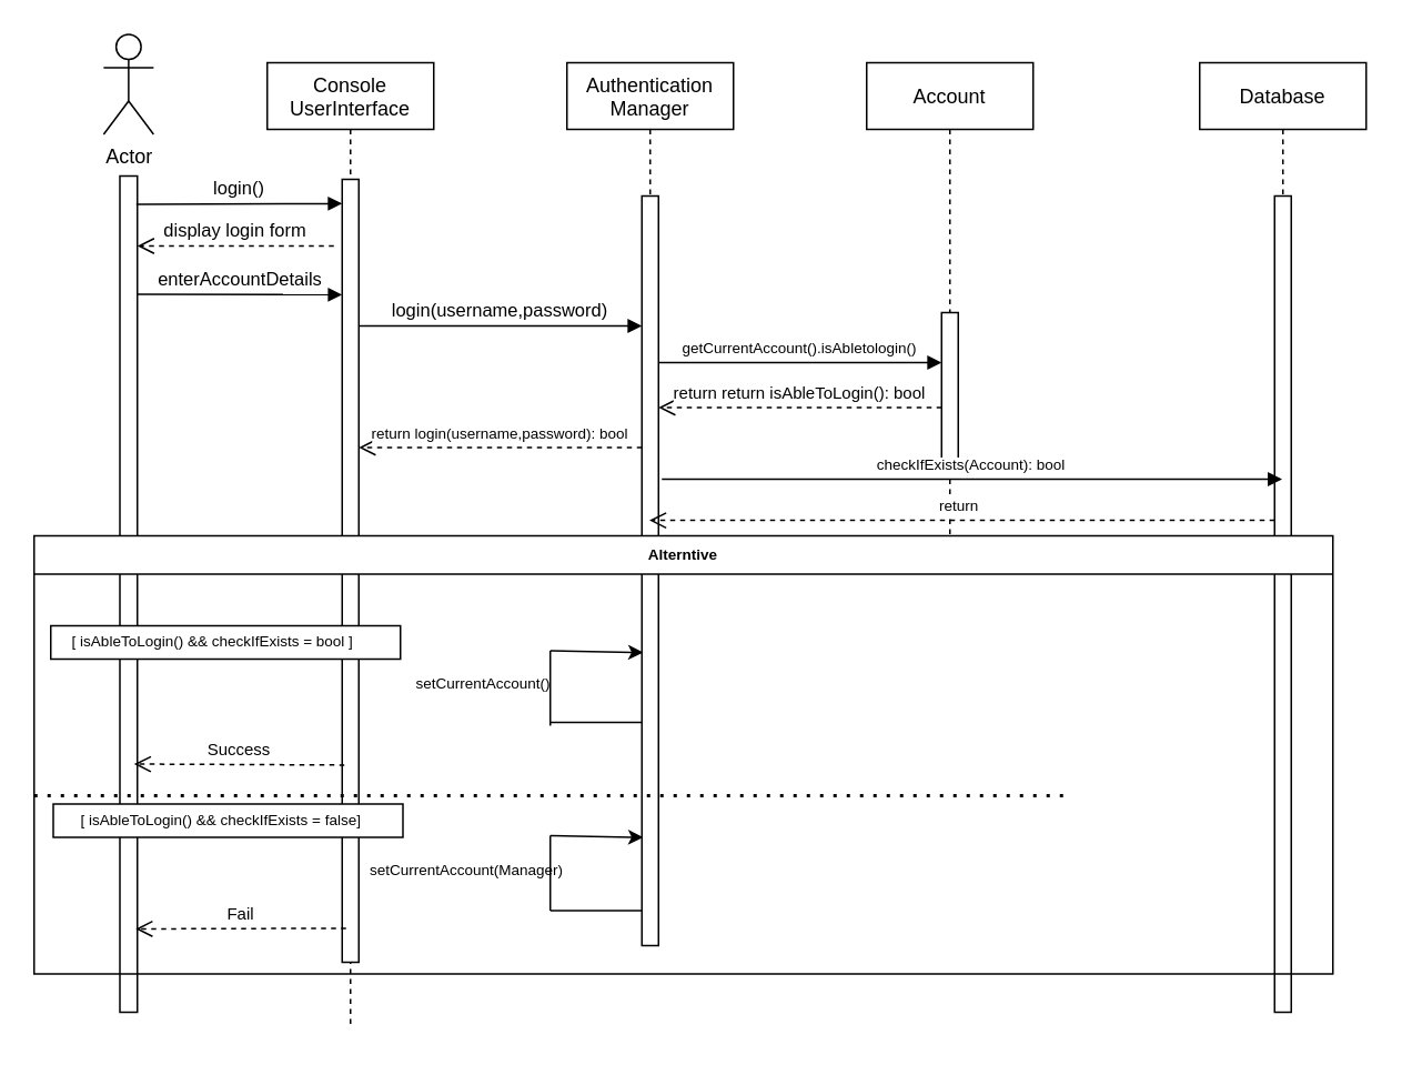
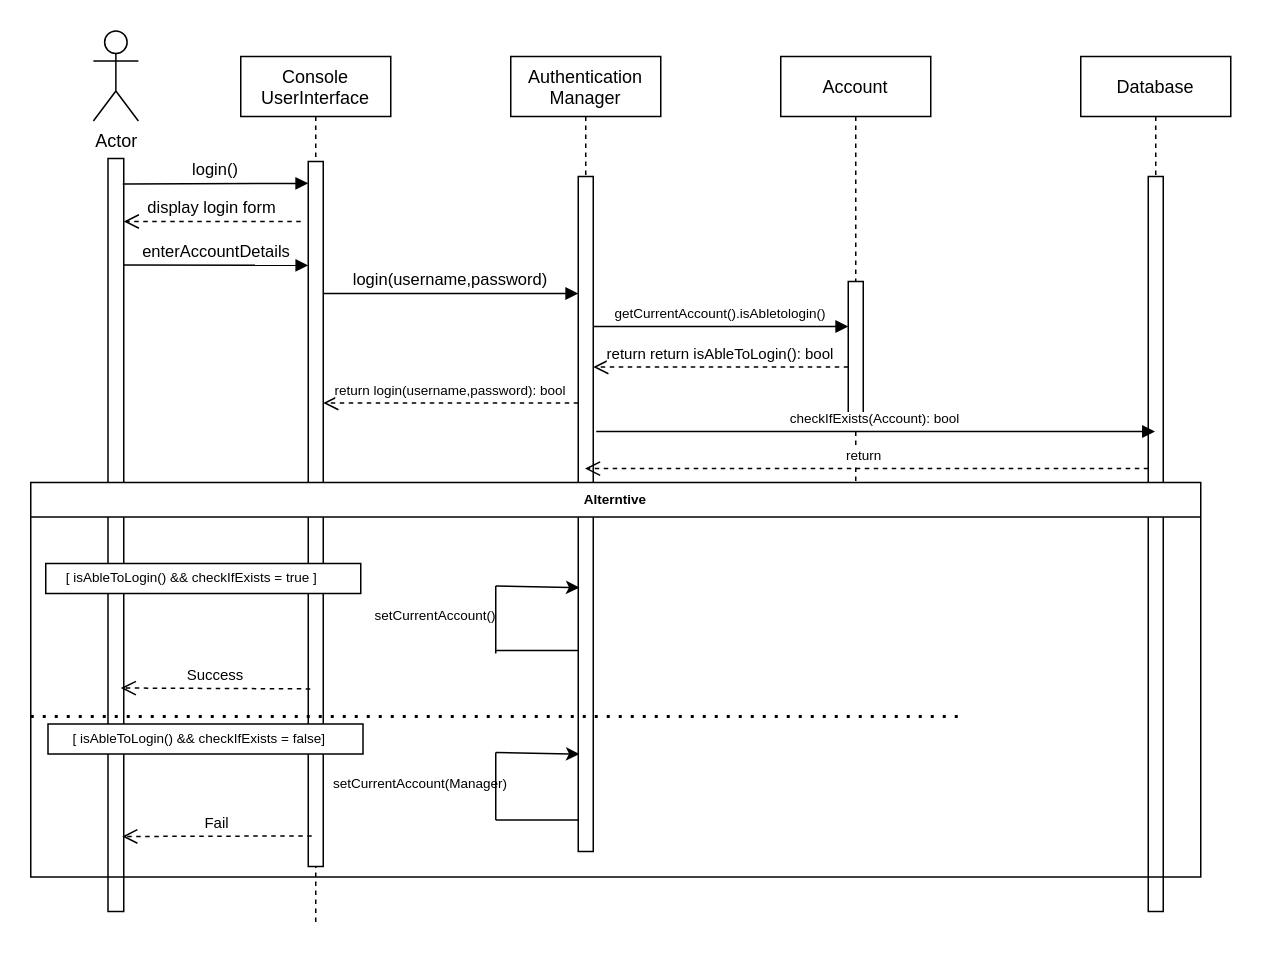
  <mxCell id="0" />
  <mxCell id="1" parent="0" />
  <mxCell id="2" value="" style="whiteSpace=wrap;html=1;verticalAlign=top;" vertex="1" parent="1"><mxGeometry x="71.5" y="105" width="10.5" height="502" as="geometry" /></mxCell>
  <mxCell id="3" value="Console&#10;UserInterface" style="shape=umlLifeline;perimeter=lifelinePerimeter;container=1;collapsible=0;recursiveResize=0;rounded=0;shadow=0;strokeWidth=1;" parent="1" vertex="1"><mxGeometry x="160" y="37" width="100" height="580" as="geometry" /></mxCell>
  <mxCell id="4" value="" style="points=[];perimeter=orthogonalPerimeter;rounded=0;shadow=0;strokeWidth=1;" parent="3" vertex="1"><mxGeometry x="45" y="70" width="10" height="470" as="geometry" /></mxCell>
  <mxCell id="5" value="display login form" style="verticalAlign=bottom;endArrow=open;dashed=1;endSize=8;shadow=0;strokeWidth=1;" edge="1" parent="3"><mxGeometry relative="1" as="geometry"><mxPoint x="-78.0" y="110.0" as="targetPoint" /><mxPoint x="40" y="110" as="sourcePoint" /></mxGeometry></mxCell>
  <mxCell id="6" value="Authentication&#10;Manager" style="shape=umlLifeline;perimeter=lifelinePerimeter;container=1;collapsible=0;recursiveResize=0;rounded=0;shadow=0;strokeWidth=1;" parent="1" vertex="1"><mxGeometry x="340" y="37" width="100" height="530" as="geometry" /></mxCell>
  <mxCell id="7" value="" style="points=[];perimeter=orthogonalPerimeter;rounded=0;shadow=0;strokeWidth=1;" parent="6" vertex="1"><mxGeometry x="45" y="80" width="10" height="450" as="geometry" /></mxCell>
  <mxCell id="8" value="return login(username,password): bool" style="verticalAlign=bottom;endArrow=open;dashed=1;endSize=8;exitX=0;exitY=0.95;shadow=0;strokeWidth=1;fontSize=9;" parent="1" edge="1"><mxGeometry relative="1" as="geometry"><mxPoint x="215" y="268" as="targetPoint" /><mxPoint x="385" y="268" as="sourcePoint" /></mxGeometry></mxCell>
  <mxCell id="9" value="login(username,password)" style="verticalAlign=bottom;endArrow=block;entryX=0;entryY=0;shadow=0;strokeWidth=1;" parent="1" edge="1"><mxGeometry relative="1" as="geometry"><mxPoint x="215" y="195" as="sourcePoint" /><mxPoint x="385" y="195" as="targetPoint" /></mxGeometry></mxCell>
  <mxCell id="10" value="Actor" style="shape=umlActor;verticalLabelPosition=bottom;verticalAlign=top;html=1;outlineConnect=0;" vertex="1" parent="1"><mxGeometry x="61.75" y="20" width="30" height="60" as="geometry" /></mxCell>
  <mxCell id="11" value="login()" style="verticalAlign=bottom;endArrow=block;shadow=0;strokeWidth=1;entryX=0;entryY=0.031;entryDx=0;entryDy=0;entryPerimeter=0;exitX=0.937;exitY=0.034;exitDx=0;exitDy=0;exitPerimeter=0;" edge="1" parent="1" source="2" target="4"><mxGeometry relative="1" as="geometry"><mxPoint x="82" y="114" as="sourcePoint" /><mxPoint x="205.05" y="116.96" as="targetPoint" /></mxGeometry></mxCell>
  <mxCell id="12" value="enterAccountDetails" style="verticalAlign=bottom;endArrow=block;shadow=0;strokeWidth=1;entryX=0.005;entryY=0.054;entryDx=0;entryDy=0;entryPerimeter=0;" edge="1" parent="1"><mxGeometry relative="1" as="geometry"><mxPoint x="82" y="176" as="sourcePoint" /><mxPoint x="205.05" y="176.26" as="targetPoint" /></mxGeometry></mxCell>
  <mxCell id="13" value="Account" style="shape=umlLifeline;perimeter=lifelinePerimeter;container=1;collapsible=0;recursiveResize=0;rounded=0;shadow=0;strokeWidth=1;" vertex="1" parent="1"><mxGeometry x="520" y="37" width="100" height="300" as="geometry" /></mxCell>
  <mxCell id="14" value="" style="points=[];perimeter=orthogonalPerimeter;rounded=0;shadow=0;strokeWidth=1;" vertex="1" parent="13"><mxGeometry x="45" y="150" width="10" height="90" as="geometry" /></mxCell>
  <mxCell id="15" value="getCurrentAccount().isAbletologin()" style="verticalAlign=bottom;endArrow=block;entryX=0;entryY=0;shadow=0;strokeWidth=1;fontSize=9;" edge="1" parent="13"><mxGeometry relative="1" as="geometry"><mxPoint x="-125" y="180.0" as="sourcePoint" /><mxPoint x="45" y="180.0" as="targetPoint" /></mxGeometry></mxCell>
  <mxCell id="16" value="return return isAbleToLogin(): bool" style="verticalAlign=bottom;endArrow=open;dashed=1;endSize=8;exitX=0;exitY=0.95;shadow=0;strokeWidth=1;fontSize=10;" edge="1" parent="1"><mxGeometry relative="1" as="geometry"><mxPoint x="395" y="244" as="targetPoint" /><mxPoint x="565" y="244" as="sourcePoint" /></mxGeometry></mxCell>
  <mxCell id="17" value="" style="endArrow=none;html=1;rounded=0;fontSize=9;" edge="1" parent="1"><mxGeometry width="50" height="50" relative="1" as="geometry"><mxPoint x="330" y="390" as="sourcePoint" /><mxPoint x="330" y="435" as="targetPoint" /></mxGeometry></mxCell>
  <mxCell id="18" value="" style="endArrow=classic;html=1;rounded=0;fontSize=9;entryX=0.08;entryY=0.469;entryDx=0;entryDy=0;entryPerimeter=0;" edge="1" parent="1"><mxGeometry width="50" height="50" relative="1" as="geometry"><mxPoint x="330" y="390" as="sourcePoint" /><mxPoint x="385.8" y="391.05" as="targetPoint" /></mxGeometry></mxCell>
  <mxCell id="19" value="" style="endArrow=none;html=1;rounded=0;fontSize=9;" edge="1" parent="1"><mxGeometry width="50" height="50" relative="1" as="geometry"><mxPoint x="330" y="546" as="sourcePoint" /><mxPoint x="385" y="546" as="targetPoint" /></mxGeometry></mxCell>
  <mxCell id="20" value="" style="endArrow=none;html=1;rounded=0;fontSize=9;" edge="1" parent="1"><mxGeometry width="50" height="50" relative="1" as="geometry"><mxPoint x="330" y="501" as="sourcePoint" /><mxPoint x="330" y="546" as="targetPoint" /></mxGeometry></mxCell>
  <mxCell id="21" value="" style="endArrow=classic;html=1;rounded=0;fontSize=9;entryX=0.08;entryY=0.469;entryDx=0;entryDy=0;entryPerimeter=0;" edge="1" parent="1"><mxGeometry width="50" height="50" relative="1" as="geometry"><mxPoint x="330" y="501" as="sourcePoint" /><mxPoint x="385.8" y="502.05" as="targetPoint" /></mxGeometry></mxCell>
  <mxCell id="22" value="Fail" style="verticalAlign=bottom;endArrow=open;dashed=1;endSize=8;shadow=0;strokeWidth=1;fontSize=10;exitX=0.133;exitY=0.724;exitDx=0;exitDy=0;exitPerimeter=0;" edge="1" parent="1"><mxGeometry relative="1" as="geometry"><mxPoint x="81" y="557" as="targetPoint" /><mxPoint x="207.33" y="556.6" as="sourcePoint" /></mxGeometry></mxCell>
  <mxCell id="23" value="Database" style="shape=umlLifeline;perimeter=lifelinePerimeter;container=1;collapsible=0;recursiveResize=0;rounded=0;shadow=0;strokeWidth=1;" vertex="1" parent="1"><mxGeometry x="720" y="37" width="100" height="570" as="geometry" /></mxCell>
  <mxCell id="24" value="" style="points=[];perimeter=orthogonalPerimeter;rounded=0;shadow=0;strokeWidth=1;" vertex="1" parent="23"><mxGeometry x="45" y="80" width="10" height="490" as="geometry" /></mxCell>
  <mxCell id="25" value="return " style="verticalAlign=bottom;endArrow=open;dashed=1;endSize=8;exitX=0;exitY=0.95;shadow=0;strokeWidth=1;fontSize=9;" edge="1" parent="23" target="6"><mxGeometry relative="1" as="geometry"><mxPoint x="-125" y="274.71" as="targetPoint" /><mxPoint x="45" y="274.71" as="sourcePoint" /></mxGeometry></mxCell>
  <mxCell id="26" value="checkIfExists(Account): bool" style="verticalAlign=bottom;endArrow=block;shadow=0;strokeWidth=1;fontSize=9;" edge="1" parent="1" target="23"><mxGeometry relative="1" as="geometry"><mxPoint x="397" y="287" as="sourcePoint" /><mxPoint x="567" y="287" as="targetPoint" /></mxGeometry></mxCell>
  <mxCell id="27" value="Alterntive" style="swimlane;fontSize=9;" vertex="1" parent="1"><mxGeometry x="20" y="321" width="780" height="263" as="geometry" /></mxCell>
  <mxCell id="28" value="&lt;span style=&quot;color: rgba(0 , 0 , 0 , 0) ; font-family: monospace ; font-size: 0px&quot;&gt;%3CmxGraphModel%3E%3Croot%3E%3CmxCell%20id%3D%220%22%2F%3E%3CmxCell%20id%3D%221%22%20parent%3D%220%22%2F%3E%3CmxCell%20id%3D%222%22%20value%3D%22%5B%20isAbleToLogin()%20%3D%20true%20%5D%22%20style%3D%22text%3Bhtml%3D1%3BstrokeColor%3Dnone%3BfillColor%3Dnone%3Balign%3Dcenter%3BverticalAlign%3Dmiddle%3BwhiteSpace%3Dwrap%3Brounded%3D0%3BfontSize%3D9%3B%22%20vertex%3D%221%22%20parent%3D%221%22%3E%3CmxGeometry%20x%3D%22-20%22%20y%3D%22380%22%20width%3D%22130%22%20height%3D%2230%22%20as%3D%22geometry%22%2F%3E%3C%2FmxCell%3E%3C%2Froot%3E%3C%2FmxGraphModel%3E&lt;/span&gt;&lt;span style=&quot;color: rgba(0 , 0 , 0 , 0) ; font-family: monospace ; font-size: 0px&quot;&gt;%3CmxGraphModel%3E%3Croot%3E%3CmxCell%20id%3D%220%22%2F%3E%3CmxCell%20id%3D%221%22%20parent%3D%220%22%2F%3E%3CmxCell%20id%3D%222%22%20value%3D%22%5B%20isAbleToLogin()%20%3D%20true%20%5D%22%20style%3D%22text%3Bhtml%3D1%3BstrokeColor%3Dnone%3BfillColor%3Dnone%3Balign%3Dcenter%3BverticalAlign%3Dmiddle%3BwhiteSpace%3Dwrap%3Brounded%3D0%3BfontSize%3D9%3B%22%20vertex%3D%221%22%20parent%3D%221%22%3E%3CmxGeometry%20x%3D%22-20%22%20y%3D%22380%22%20width%3D%22130%22%20height%3D%2230%22%20as%3D%22geometry%22%2F%3E%3C%2FmxCell%3E%3C%2Froot%3E%3C%2FmxGraphModel%3E&lt;/span&gt;" style="rounded=0;whiteSpace=wrap;html=1;fontSize=9;" vertex="1" parent="27"><mxGeometry x="10" y="54" width="210" height="20" as="geometry" /></mxCell>
- <mxCell id="29" value="[ isAbleToLogin() &amp;amp;&amp;amp; checkIfExists = bool ]" style="text;html=1;strokeColor=none;fillColor=none;align=center;verticalAlign=middle;whiteSpace=wrap;rounded=0;fontSize=9;" vertex="1" parent="27"><mxGeometry x="10" y="49" width="195" height="30" as="geometry" /></mxCell>
+ <mxCell id="29" value="[ isAbleToLogin() &amp;amp;&amp;amp; checkIfExists = true ]" style="text;html=1;strokeColor=none;fillColor=none;align=center;verticalAlign=middle;whiteSpace=wrap;rounded=0;fontSize=9;" vertex="1" parent="27"><mxGeometry x="10" y="49" width="195" height="30" as="geometry" /></mxCell>
  <mxCell id="30" value="" style="endArrow=none;html=1;rounded=0;fontSize=9;" edge="1" parent="27"><mxGeometry width="50" height="50" relative="1" as="geometry"><mxPoint x="310" y="112" as="sourcePoint" /><mxPoint x="365" y="112" as="targetPoint" /></mxGeometry></mxCell>
  <mxCell id="31" value="setCurrentAccount()" style="text;html=1;strokeColor=none;fillColor=none;align=center;verticalAlign=middle;whiteSpace=wrap;rounded=0;fontSize=9;" vertex="1" parent="27"><mxGeometry x="240" y="74" width="60" height="30" as="geometry" /></mxCell>
  <mxCell id="32" value="Success" style="verticalAlign=bottom;endArrow=open;dashed=1;endSize=8;shadow=0;strokeWidth=1;fontSize=10;exitX=0.133;exitY=0.724;exitDx=0;exitDy=0;exitPerimeter=0;" edge="1" parent="27"><mxGeometry relative="1" as="geometry"><mxPoint x="60" y="137.0" as="targetPoint" /><mxPoint x="186.33" y="137.6" as="sourcePoint" /></mxGeometry></mxCell>
  <mxCell id="33" value="setCurrentAccount(Manager)" style="text;html=1;strokeColor=none;fillColor=none;align=center;verticalAlign=middle;whiteSpace=wrap;rounded=0;fontSize=9;" vertex="1" parent="27"><mxGeometry x="230" y="186" width="60" height="30" as="geometry" /></mxCell>
  <mxCell id="34" value="" style="endArrow=none;dashed=1;html=1;dashPattern=1 3;strokeWidth=2;rounded=0;fontSize=9;" edge="1" parent="27"><mxGeometry width="50" height="50" relative="1" as="geometry"><mxPoint y="156" as="sourcePoint" /><mxPoint x="620" y="156" as="targetPoint" /></mxGeometry></mxCell>
  <mxCell id="35" value="&lt;span style=&quot;color: rgba(0 , 0 , 0 , 0) ; font-family: monospace ; font-size: 0px&quot;&gt;%3CmxGraphModel%3E%3Croot%3E%3CmxCell%20id%3D%220%22%2F%3E%3CmxCell%20id%3D%221%22%20parent%3D%220%22%2F%3E%3CmxCell%20id%3D%222%22%20value%3D%22%5B%20isAbleToLogin()%20%3D%20true%20%5D%22%20style%3D%22text%3Bhtml%3D1%3BstrokeColor%3Dnone%3BfillColor%3Dnone%3Balign%3Dcenter%3BverticalAlign%3Dmiddle%3BwhiteSpace%3Dwrap%3Brounded%3D0%3BfontSize%3D9%3B%22%20vertex%3D%221%22%20parent%3D%221%22%3E%3CmxGeometry%20x%3D%22-20%22%20y%3D%22380%22%20width%3D%22130%22%20height%3D%2230%22%20as%3D%22geometry%22%2F%3E%3C%2FmxCell%3E%3C%2Froot%3E%3C%2FmxGraphModel%3E&lt;/span&gt;&lt;span style=&quot;color: rgba(0 , 0 , 0 , 0) ; font-family: monospace ; font-size: 0px&quot;&gt;%3CmxGraphModel%3E%3Croot%3E%3CmxCell%20id%3D%220%22%2F%3E%3CmxCell%20id%3D%221%22%20parent%3D%220%22%2F%3E%3CmxCell%20id%3D%222%22%20value%3D%22%5B%20isAbleToLogin()%20%3D%20true%20%5D%22%20style%3D%22text%3Bhtml%3D1%3BstrokeColor%3Dnone%3BfillColor%3Dnone%3Balign%3Dcenter%3BverticalAlign%3Dmiddle%3BwhiteSpace%3Dwrap%3Brounded%3D0%3BfontSize%3D9%3B%22%20vertex%3D%221%22%20parent%3D%221%22%3E%3CmxGeometry%20x%3D%22-20%22%20y%3D%22380%22%20width%3D%22130%22%20height%3D%2230%22%20as%3D%22geometry%22%2F%3E%3C%2FmxCell%3E%3C%2Froot%3E%3C%2FmxGraphModel%3E&lt;/span&gt;" style="rounded=0;whiteSpace=wrap;html=1;fontSize=9;" vertex="1" parent="27"><mxGeometry x="11.5" y="161" width="210" height="20" as="geometry" /></mxCell>
  <mxCell id="36" value="[ isAbleToLogin() &amp;amp;&amp;amp; checkIfExists = false]" style="text;html=1;strokeColor=none;fillColor=none;align=center;verticalAlign=middle;whiteSpace=wrap;rounded=0;fontSize=9;" vertex="1" parent="27"><mxGeometry x="14.5" y="156" width="195" height="30" as="geometry" /></mxCell>
